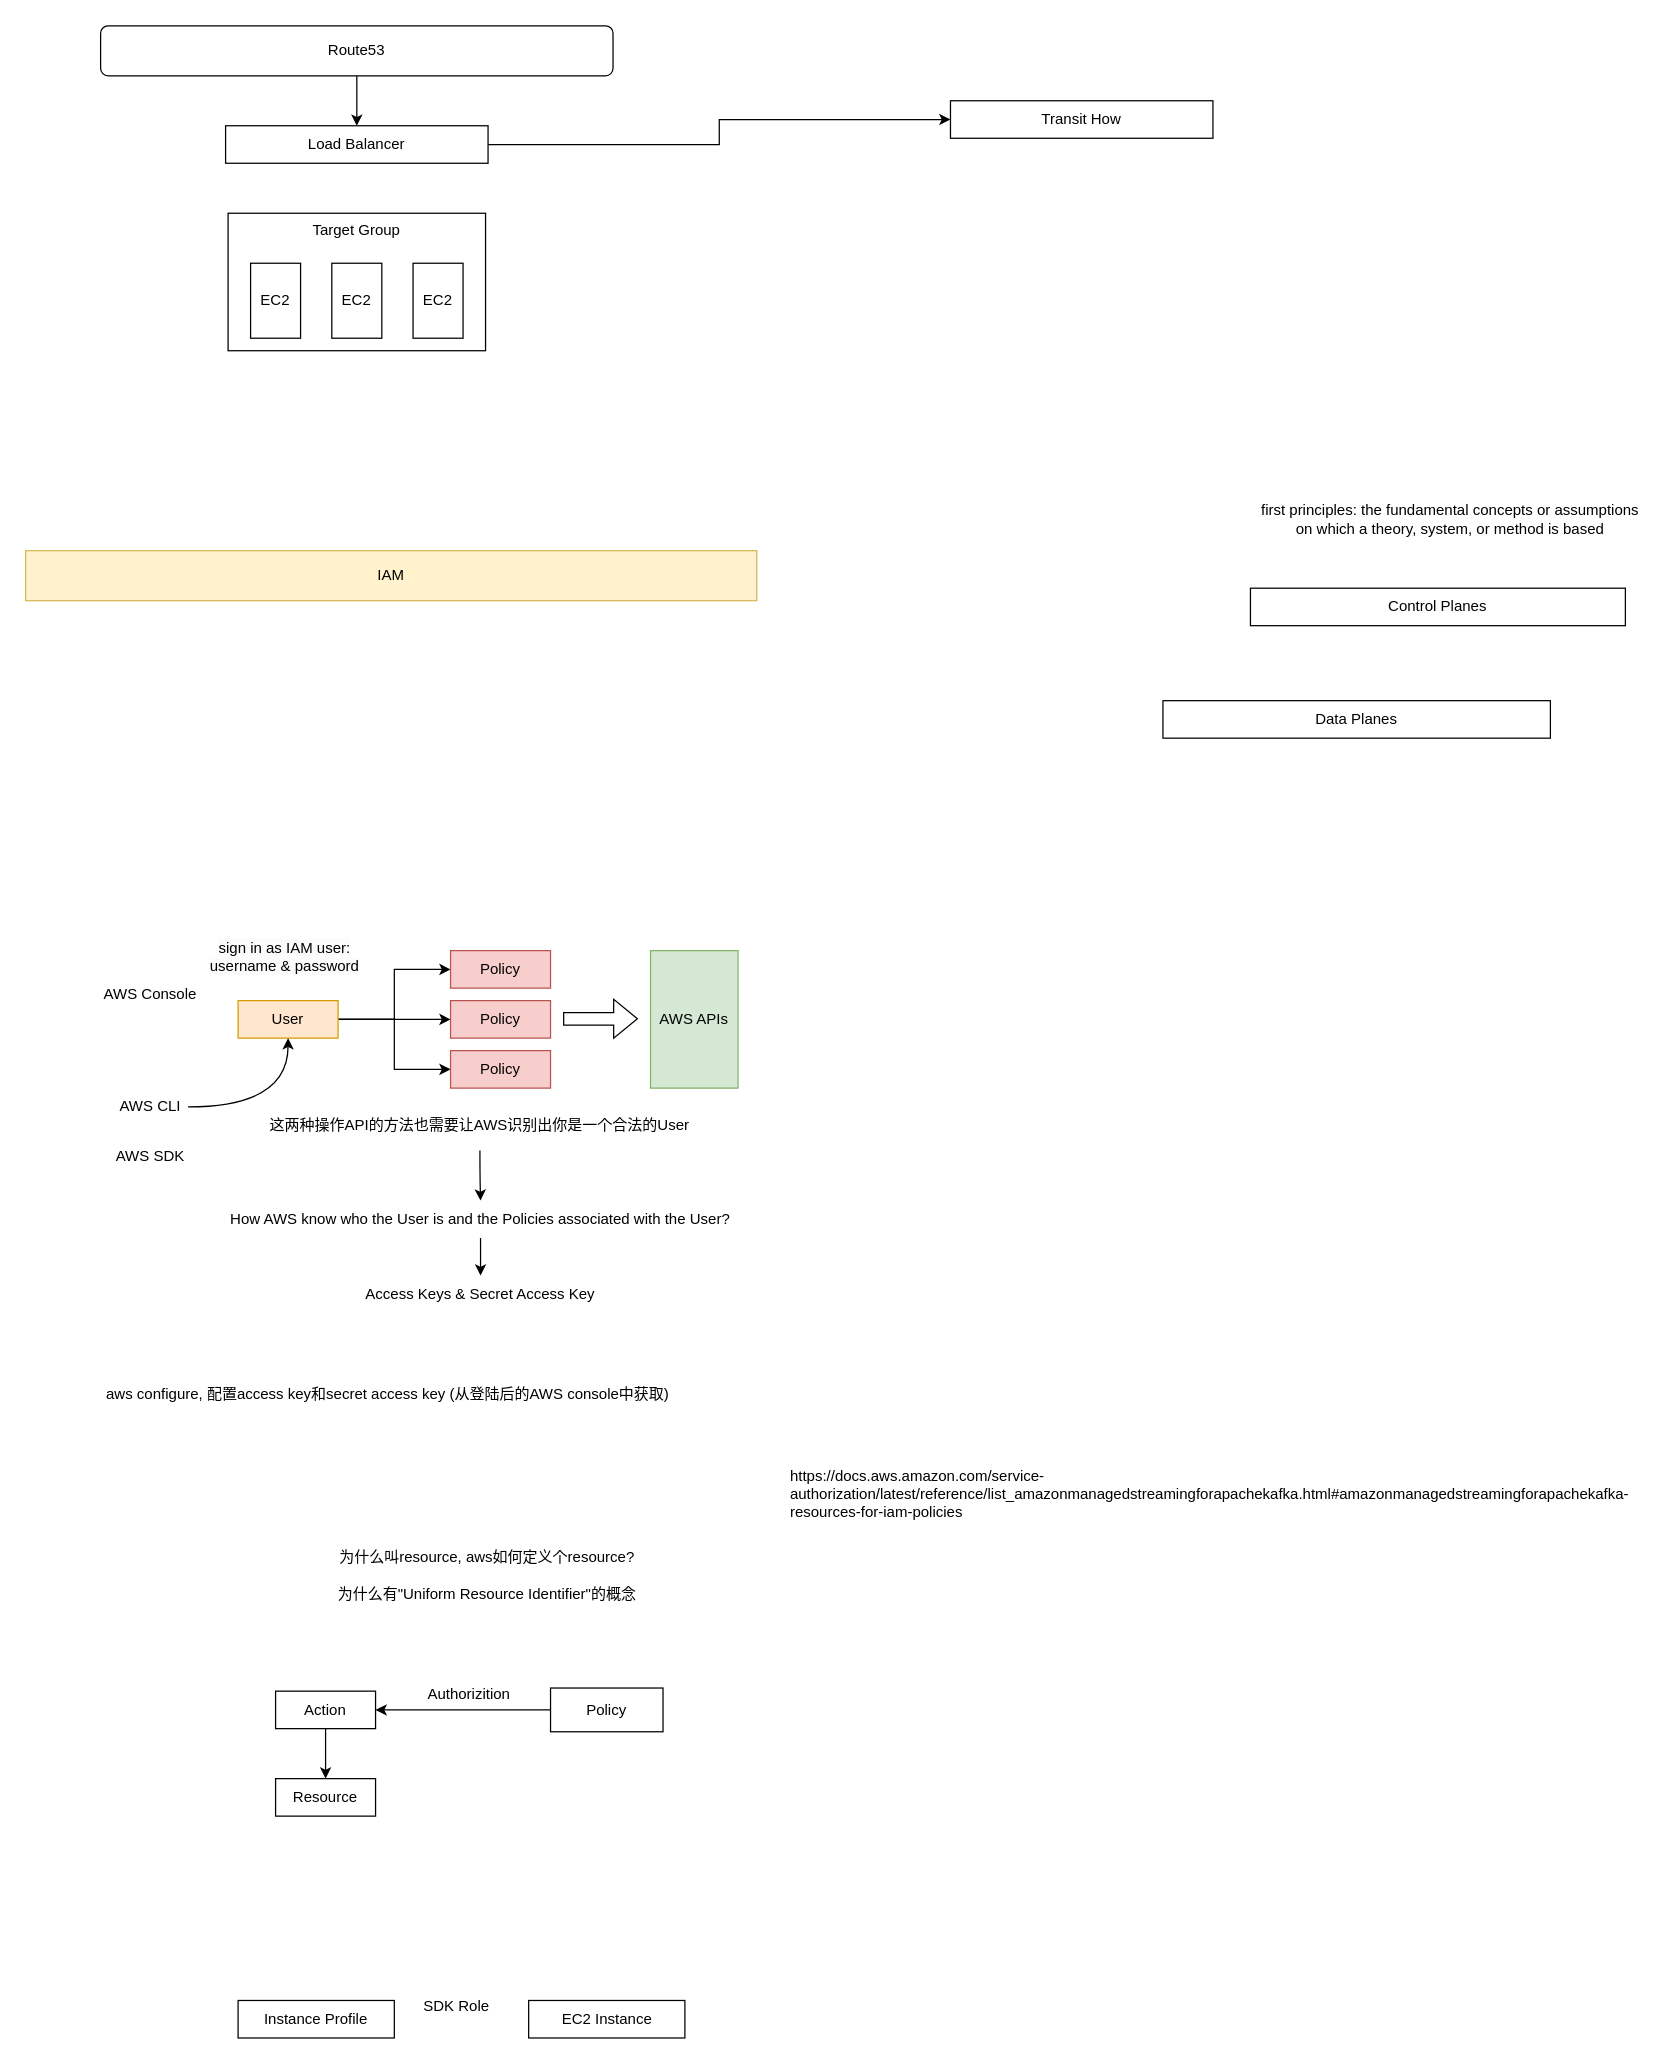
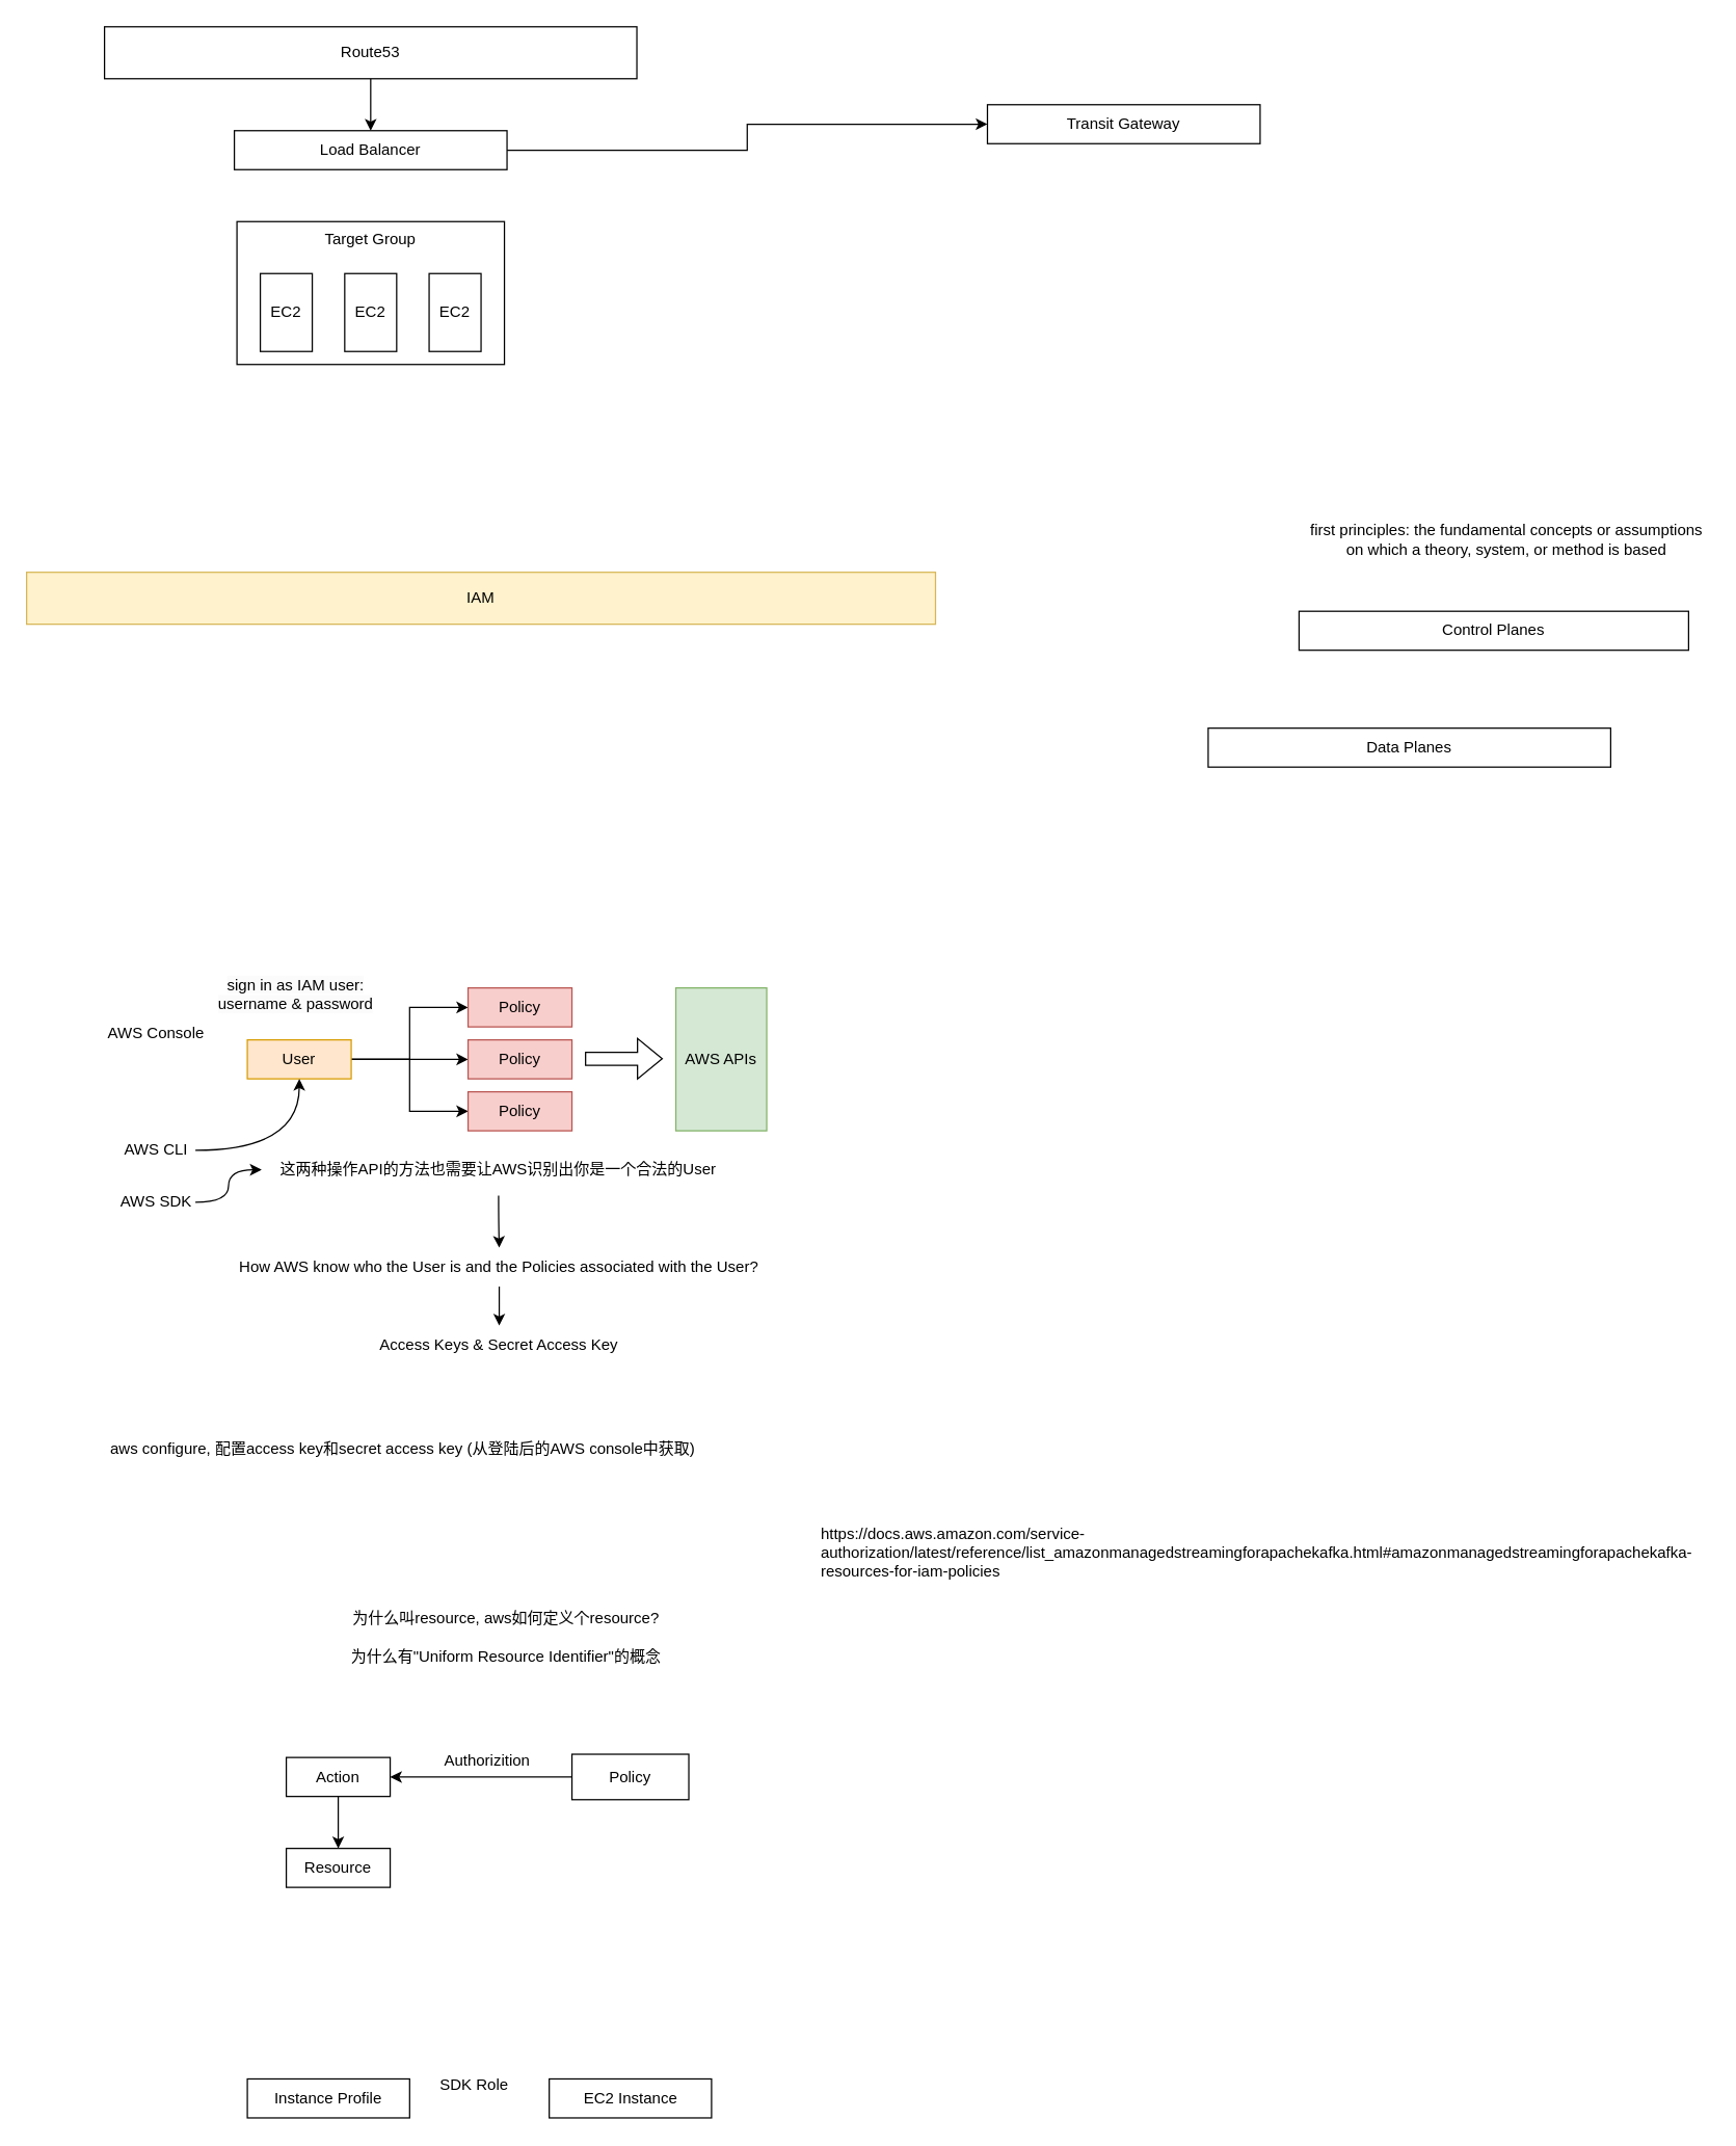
  <mxCell id="0" />
  <mxCell id="1" parent="0" />
  <mxCell id="2" style="edgeStyle=orthogonalEdgeStyle;rounded=0;orthogonalLoop=1;jettySize=auto;html=1;entryX=0.5;entryY=0;entryDx=0;entryDy=0;" parent="1" source="3" target="5" edge="1"><mxGeometry relative="1" as="geometry" /></mxCell>
- <mxCell id="3" value="Route53" style="whiteSpace=wrap;html=1;rounded=1;" parent="1" vertex="1"><mxGeometry x="80" y="20" width="410" height="40" as="geometry" /></mxCell>
+ <mxCell id="3" value="Route53" style="rounded=0;whiteSpace=wrap;html=1;" parent="1" vertex="1"><mxGeometry x="80" y="20" width="410" height="40" as="geometry" /></mxCell>
  <mxCell id="4" value="" style="edgeStyle=orthogonalEdgeStyle;rounded=0;orthogonalLoop=1;jettySize=auto;html=1;" parent="1" source="5" target="10" edge="1"><mxGeometry relative="1" as="geometry" /></mxCell>
  <mxCell id="5" value="Load Balancer" style="rounded=0;whiteSpace=wrap;html=1;" parent="1" vertex="1"><mxGeometry x="180" y="100" width="210" height="30" as="geometry" /></mxCell>
  <mxCell id="6" value="Target Group" style="rounded=0;whiteSpace=wrap;html=1;verticalAlign=top;" parent="1" vertex="1"><mxGeometry x="182" y="170" width="206" height="110" as="geometry" /></mxCell>
  <mxCell id="7" value="EC2" style="rounded=0;whiteSpace=wrap;html=1;" parent="1" vertex="1"><mxGeometry x="200" y="210" width="40" height="60" as="geometry" /></mxCell>
  <mxCell id="8" value="EC2" style="rounded=0;whiteSpace=wrap;html=1;" parent="1" vertex="1"><mxGeometry x="265" y="210" width="40" height="60" as="geometry" /></mxCell>
  <mxCell id="9" value="EC2" style="rounded=0;whiteSpace=wrap;html=1;" parent="1" vertex="1"><mxGeometry x="330" y="210" width="40" height="60" as="geometry" /></mxCell>
- <mxCell id="10" value="Transit How" style="rounded=0;whiteSpace=wrap;html=1;" parent="1" vertex="1"><mxGeometry x="760" y="80" width="210" height="30" as="geometry" /></mxCell>
- <mxCell id="11" value="IAM" style="rounded=0;whiteSpace=wrap;html=1;fillColor=#fff2cc;strokeColor=#d6b656;" parent="1" vertex="1"><mxGeometry x="20" y="440" width="585" height="40" as="geometry" /></mxCell>
+ <mxCell id="10" value="Transit Gateway" style="rounded=0;whiteSpace=wrap;html=1;" parent="1" vertex="1"><mxGeometry x="760" y="80" width="210" height="30" as="geometry" /></mxCell>
+ <mxCell id="11" value="IAM" style="rounded=0;whiteSpace=wrap;html=1;fillColor=#fff2cc;strokeColor=#d6b656;" parent="1" vertex="1"><mxGeometry x="20" y="440" width="700" height="40" as="geometry" /></mxCell>
  <mxCell id="12" style="edgeStyle=orthogonalEdgeStyle;rounded=0;orthogonalLoop=1;jettySize=auto;html=1;" parent="1" source="13" target="16" edge="1"><mxGeometry relative="1" as="geometry" /></mxCell>
  <mxCell id="13" value="Policy" style="rounded=0;whiteSpace=wrap;html=1;" parent="1" vertex="1"><mxGeometry x="440" y="1350" width="90" height="35" as="geometry" /></mxCell>
  <mxCell id="14" value="Resource" style="rounded=0;whiteSpace=wrap;html=1;" parent="1" vertex="1"><mxGeometry x="220" y="1422.5" width="80" height="30" as="geometry" /></mxCell>
  <mxCell id="15" value="" style="edgeStyle=orthogonalEdgeStyle;rounded=0;orthogonalLoop=1;jettySize=auto;html=1;" parent="1" source="16" target="14" edge="1"><mxGeometry relative="1" as="geometry" /></mxCell>
  <mxCell id="16" value="Action" style="rounded=0;whiteSpace=wrap;html=1;" parent="1" vertex="1"><mxGeometry x="220" y="1352.5" width="80" height="30" as="geometry" /></mxCell>
  <mxCell id="17" value="Authorizition" style="text;html=1;strokeColor=none;fillColor=none;align=center;verticalAlign=middle;whiteSpace=wrap;rounded=0;" parent="1" vertex="1"><mxGeometry x="340" y="1340" width="70" height="30" as="geometry" /></mxCell>
  <mxCell id="18" style="edgeStyle=orthogonalEdgeStyle;rounded=0;orthogonalLoop=1;jettySize=auto;html=1;entryX=0;entryY=0.5;entryDx=0;entryDy=0;" parent="1" source="21" target="23" edge="1"><mxGeometry relative="1" as="geometry" /></mxCell>
  <mxCell id="19" style="edgeStyle=orthogonalEdgeStyle;rounded=0;orthogonalLoop=1;jettySize=auto;html=1;entryX=0;entryY=0.5;entryDx=0;entryDy=0;" parent="1" source="21" target="24" edge="1"><mxGeometry relative="1" as="geometry" /></mxCell>
  <mxCell id="20" style="edgeStyle=orthogonalEdgeStyle;rounded=0;orthogonalLoop=1;jettySize=auto;html=1;entryX=0;entryY=0.5;entryDx=0;entryDy=0;" parent="1" source="21" target="25" edge="1"><mxGeometry relative="1" as="geometry" /></mxCell>
  <mxCell id="21" value="User" style="rounded=0;whiteSpace=wrap;html=1;fillColor=#ffe6cc;strokeColor=#d79b00;" parent="1" vertex="1"><mxGeometry x="190" y="800" width="80" height="30" as="geometry" /></mxCell>
  <mxCell id="22" value="AWS Console" style="text;html=1;strokeColor=none;fillColor=none;align=center;verticalAlign=middle;whiteSpace=wrap;rounded=0;" parent="1" vertex="1"><mxGeometry x="70" y="780" width="100" height="30" as="geometry" /></mxCell>
  <mxCell id="23" value="Policy" style="rounded=0;whiteSpace=wrap;html=1;fillColor=#f8cecc;strokeColor=#b85450;" parent="1" vertex="1"><mxGeometry x="360" y="760" width="80" height="30" as="geometry" /></mxCell>
  <mxCell id="24" value="Policy" style="rounded=0;whiteSpace=wrap;html=1;fillColor=#f8cecc;strokeColor=#b85450;" parent="1" vertex="1"><mxGeometry x="360" y="800" width="80" height="30" as="geometry" /></mxCell>
  <mxCell id="25" value="Policy" style="rounded=0;whiteSpace=wrap;html=1;fillColor=#f8cecc;strokeColor=#b85450;" parent="1" vertex="1"><mxGeometry x="360" y="840" width="80" height="30" as="geometry" /></mxCell>
  <mxCell id="26" value="AWS APIs" style="rounded=0;whiteSpace=wrap;html=1;fillColor=#d5e8d4;strokeColor=#82b366;" parent="1" vertex="1"><mxGeometry x="520" y="760" width="70" height="110" as="geometry" /></mxCell>
  <mxCell id="27" value="" style="shape=flexArrow;endArrow=classic;html=1;rounded=0;" parent="1" edge="1"><mxGeometry width="50" height="50" relative="1" as="geometry"><mxPoint x="450" y="814.5" as="sourcePoint" /><mxPoint x="510" y="814.5" as="targetPoint" /></mxGeometry></mxCell>
  <mxCell id="28" value="" style="edgeStyle=orthogonalEdgeStyle;curved=1;rounded=0;orthogonalLoop=1;jettySize=auto;html=1;" parent="1" source="29" target="31" edge="1"><mxGeometry relative="1" as="geometry" /></mxCell>
  <mxCell id="29" value="How AWS know who the User is and the Policies associated with the User?" style="text;html=1;strokeColor=none;fillColor=none;align=center;verticalAlign=middle;whiteSpace=wrap;rounded=0;" parent="1" vertex="1"><mxGeometry x="164" y="960" width="440" height="30" as="geometry" /></mxCell>
  <mxCell id="30" value="&lt;span style=&quot;color: rgb(0, 0, 0); font-family: Helvetica; font-size: 12px; font-style: normal; font-variant-ligatures: normal; font-variant-caps: normal; font-weight: 400; letter-spacing: normal; orphans: 2; text-align: center; text-indent: 0px; text-transform: none; widows: 2; word-spacing: 0px; -webkit-text-stroke-width: 0px; background-color: rgb(251, 251, 251); text-decoration-thickness: initial; text-decoration-style: initial; text-decoration-color: initial; float: none; display: inline !important;&quot;&gt;sign in as IAM user:&lt;br&gt;username &amp;amp; password&lt;br&gt;&lt;/span&gt;" style="text;html=1;strokeColor=none;fillColor=none;align=center;verticalAlign=middle;whiteSpace=wrap;rounded=0;" parent="1" vertex="1"><mxGeometry x="160" y="750" width="135" height="30" as="geometry" /></mxCell>
  <mxCell id="31" value="Access Keys &amp;amp; Secret Access Key" style="text;html=1;strokeColor=none;fillColor=none;align=center;verticalAlign=middle;whiteSpace=wrap;rounded=0;" parent="1" vertex="1"><mxGeometry x="269" y="1020" width="230" height="30" as="geometry" /></mxCell>
  <mxCell id="32" style="edgeStyle=orthogonalEdgeStyle;curved=1;rounded=0;orthogonalLoop=1;jettySize=auto;html=1;" parent="1" source="33" target="21" edge="1"><mxGeometry relative="1" as="geometry" /></mxCell>
  <mxCell id="33" value="AWS CLI" style="text;html=1;strokeColor=none;fillColor=none;align=center;verticalAlign=middle;whiteSpace=wrap;rounded=0;" parent="1" vertex="1"><mxGeometry x="90" y="870" width="60" height="30" as="geometry" /></mxCell>
+ <mxCell id="34" style="edgeStyle=orthogonalEdgeStyle;curved=1;rounded=0;orthogonalLoop=1;jettySize=auto;html=1;entryX=0;entryY=0.5;entryDx=0;entryDy=0;" parent="1" source="35" target="37" edge="1"><mxGeometry relative="1" as="geometry" /></mxCell>
  <mxCell id="35" value="AWS SDK" style="text;html=1;strokeColor=none;fillColor=none;align=center;verticalAlign=middle;whiteSpace=wrap;rounded=0;" parent="1" vertex="1"><mxGeometry x="90" y="910" width="60" height="30" as="geometry" /></mxCell>
  <mxCell id="36" value="" style="edgeStyle=orthogonalEdgeStyle;curved=1;rounded=0;orthogonalLoop=1;jettySize=auto;html=1;" parent="1" source="37" target="29" edge="1"><mxGeometry relative="1" as="geometry" /></mxCell>
  <mxCell id="37" value="这两种操作API的方法也需要让AWS识别出你是一个合法的User" style="text;html=1;strokeColor=none;fillColor=none;align=center;verticalAlign=middle;whiteSpace=wrap;rounded=0;" parent="1" vertex="1"><mxGeometry x="201" y="880" width="365" height="40" as="geometry" /></mxCell>
  <mxCell id="38" value="aws configure, 配置access key和secret access key (从登陆后的AWS console中获取)" style="text;html=1;strokeColor=none;fillColor=none;align=center;verticalAlign=middle;whiteSpace=wrap;rounded=0;" parent="1" vertex="1"><mxGeometry x="80" y="1090" width="460" height="50" as="geometry" /></mxCell>
  <mxCell id="39" value="为什么叫resource, aws如何定义个resource?&lt;br&gt;&lt;br&gt;为什么有&quot;Uniform Resource Identifier&quot;的概念" style="text;html=1;strokeColor=none;fillColor=none;align=center;verticalAlign=middle;whiteSpace=wrap;rounded=0;" parent="1" vertex="1"><mxGeometry x="209" y="1230" width="361" height="60" as="geometry" /></mxCell>
  <mxCell id="40" value="https://docs.aws.amazon.com/service-authorization/latest/reference/list_amazonmanagedstreamingforapachekafka.html#amazonmanagedstreamingforapachekafka-resources-for-iam-policies" style="text;html=1;strokeColor=none;fillColor=none;align=left;verticalAlign=middle;whiteSpace=wrap;rounded=0;" parent="1" vertex="1"><mxGeometry x="630" y="1160" width="490" height="70" as="geometry" /></mxCell>
  <mxCell id="41" value="Instance Profile" style="rounded=0;whiteSpace=wrap;html=1;" parent="1" vertex="1"><mxGeometry x="190" y="1600" width="125" height="30" as="geometry" /></mxCell>
  <mxCell id="42" value="EC2 Instance" style="rounded=0;whiteSpace=wrap;html=1;" parent="1" vertex="1"><mxGeometry x="422.5" y="1600" width="125" height="30" as="geometry" /></mxCell>
  <mxCell id="43" value="SDK Role" style="text;html=1;strokeColor=none;fillColor=none;align=center;verticalAlign=middle;whiteSpace=wrap;rounded=0;" parent="1" vertex="1"><mxGeometry x="330" y="1590" width="70" height="30" as="geometry" /></mxCell>
  <mxCell id="44" value="first principles:&amp;nbsp;the fundamental concepts or assumptions on which a theory, system, or method is based" style="text;html=1;strokeColor=none;fillColor=none;align=center;verticalAlign=middle;whiteSpace=wrap;rounded=0;" vertex="1" parent="1"><mxGeometry x="1005" y="390" width="310" height="50" as="geometry" /></mxCell>
  <mxCell id="45" value="Control Planes" style="rounded=0;whiteSpace=wrap;html=1;" vertex="1" parent="1"><mxGeometry x="1000" y="470" width="300" height="30" as="geometry" /></mxCell>
  <mxCell id="46" value="Data Planes" style="rounded=0;whiteSpace=wrap;html=1;" vertex="1" parent="1"><mxGeometry x="930" y="560" width="310" height="30" as="geometry" /></mxCell>
